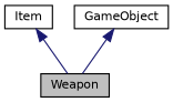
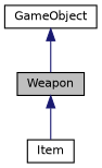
  digraph {
    node [color=black fontname=Helvetica fontsize=10 shape=record]
    edge [color=midnightblue dir=back fontname=Helvetica fontsize=10 labelfontname=Helvetica labelfontsize=10 style=solid]
    n1 [fillcolor=grey75 fontcolor=black height=0.2 label=Weapon style=filled width=0.4]
    n2 [height=0.2 label=Item width=0.4]
    n3 [height=0.2 label=GameObject width=0.4]
-   n2 -> n1
+   n1 -> n2
    n3 -> n1
  }
